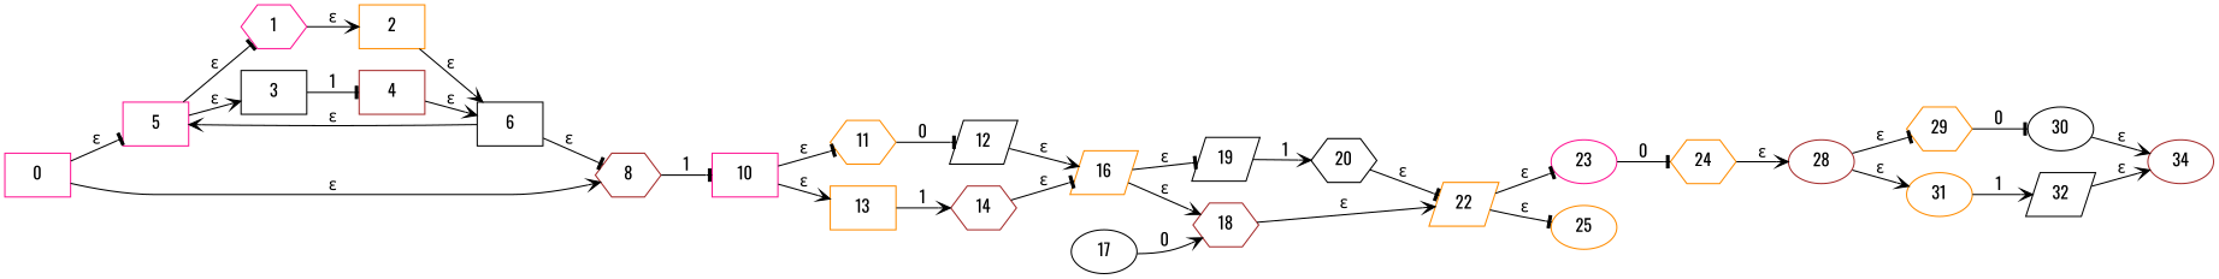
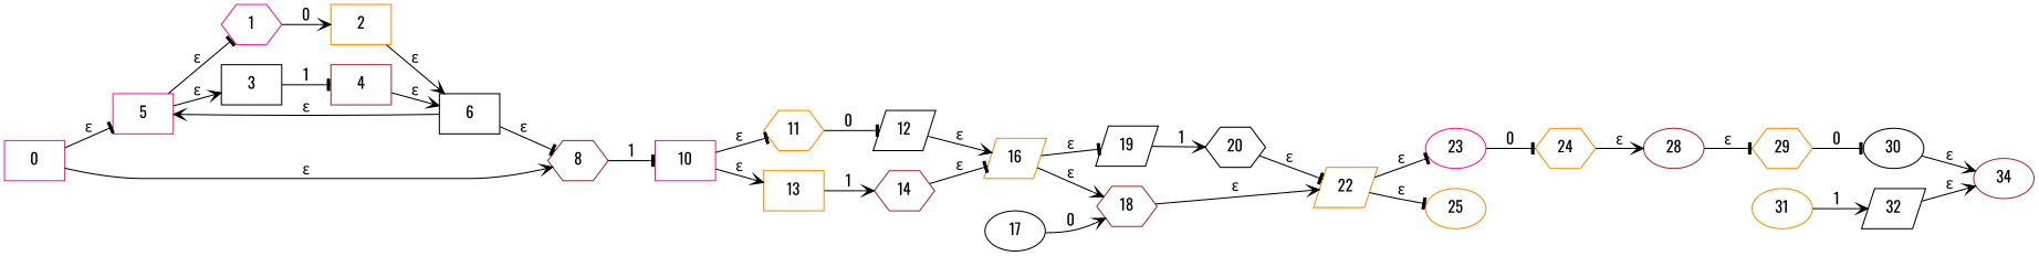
  digraph {
    fontname=Oswald
    rankdir=LR
    node [color=darkorange fontname=Oswald shape=box]
    edge [arrowhead=vee fontname=Oswald]
    34 [color=brown shape=ellipse]
    0 [color=deeppink]
    5 [color=deeppink]
    8 [color=brown shape=hexagon]
    1 [color=deeppink shape=hexagon]
    3 [color=black]
    10 [color=deeppink]
    2
    4 [color=brown]
    11 [shape=hexagon]
    13
    6 [color=black]
    12 [color=black shape=parallelogram]
    14 [color=brown shape=hexagon]
    16 [shape=parallelogram]
    19 [color=black shape=parallelogram]
    18 [color=brown shape=hexagon]
    17 [color=black shape=ellipse]
    20 [color=black shape=hexagon]
    22 [shape=parallelogram]
    23 [color=deeppink shape=ellipse]
    25 [shape=ellipse]
    24 [shape=hexagon]
    28 [color=brown shape=ellipse]
    29 [shape=hexagon]
    31 [shape=ellipse]
    30 [color=black shape=ellipse]
    32 [color=black shape=parallelogram]
    0 -> 5 [arrowhead=tee label="ε"]
    0 -> 8 [label="ε"]
    5 -> 1 [arrowhead=tee label="ε"]
    5 -> 3 [label="ε"]
    8 -> 10 [arrowhead=tee label=1]
-   1 -> 2 [label="ε"]
+   1 -> 2 [label=0]
    3 -> 4 [arrowhead=tee label=1]
    10 -> 11 [arrowhead=tee label="ε"]
    10 -> 13 [label="ε"]
    2 -> 6 [label="ε"]
    4 -> 6 [label="ε"]
    11 -> 12 [arrowhead=tee label=0]
    13 -> 14 [label=1]
    6 -> 5 [label="ε"]
    6 -> 8 [arrowhead=tee label="ε"]
    12 -> 16 [label="ε"]
    14 -> 16 [arrowhead=tee label="ε"]
    16 -> 19 [arrowhead=tee label="ε"]
    16 -> 18 [label="ε"]
    19 -> 20 [label=1]
    18 -> 22 [label="ε"]
    17 -> 18 [label=0]
    20 -> 22 [arrowhead=tee label="ε"]
    22 -> 23 [arrowhead=tee label="ε"]
    22 -> 25 [arrowhead=tee label="ε"]
    23 -> 24 [arrowhead=tee label=0]
    24 -> 28 [label="ε"]
    28 -> 29 [arrowhead=tee label="ε"]
-   28 -> 31 [label="ε"]
    29 -> 30 [arrowhead=tee label=0]
    31 -> 32 [label=1]
    30 -> 34 [label="ε"]
    32 -> 34 [label="ε"]
  }
